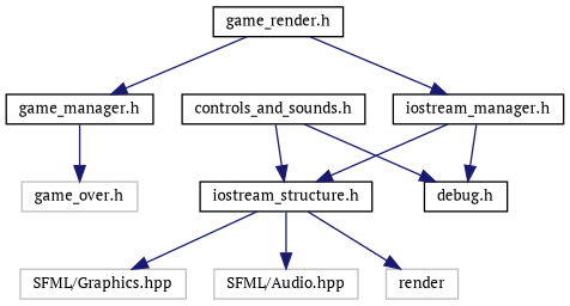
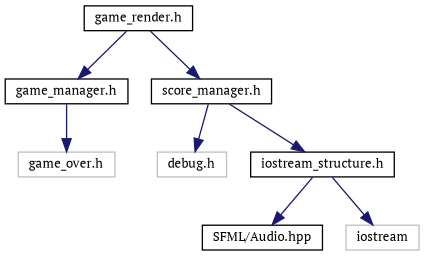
  digraph {
    fontname="PT Serif"
    node [color=black fillcolor=white fontname="PT Serif" fontsize=10 shape=record style=filled]
    edge [color=midnightblue fontname="PT Serif" fontsize=10 labelfontname=Helvetica labelfontsize=10 style=solid]
-   n1 [height=0.2 label="controls_and_sounds.h" width=0.4]
-   n2 [height=0.2 label="debug.h" width=0.4]
+   n2 [color=grey75 height=0.2 label="debug.h" width=0.4]
    n3 [height=0.2 label="iostream_structure.h" width=0.4]
-   n4 [color=grey75 height=0.2 label="SFML/Graphics.hpp" width=0.4]
-   n5 [color=grey75 height=0.2 label="SFML/Audio.hpp" width=0.4]
-   n6 [color=grey75 height=0.2 label=render width=0.4]
+   n5 [height=0.2 label="SFML/Audio.hpp" width=0.4]
+   n6 [color=grey75 height=0.2 label=iostream width=0.4]
    n7 [height=0.2 label="game_manager.h" width=0.4]
    n8 [color=grey75 height=0.2 label="game_over.h" width=0.4]
    n9 [height=0.2 label="game_render.h" width=0.4]
-   n10 [height=0.2 label="iostream_manager.h" width=0.4]
-   n1 -> n2
-   n1 -> n3
-   n3 -> n4
+   n10 [height=0.2 label="score_manager.h" width=0.4]
    n3 -> n5
    n3 -> n6
    n7 -> n8
    n9 -> n7
    n9 -> n10
    n10 -> n2
    n10 -> n3
  }
